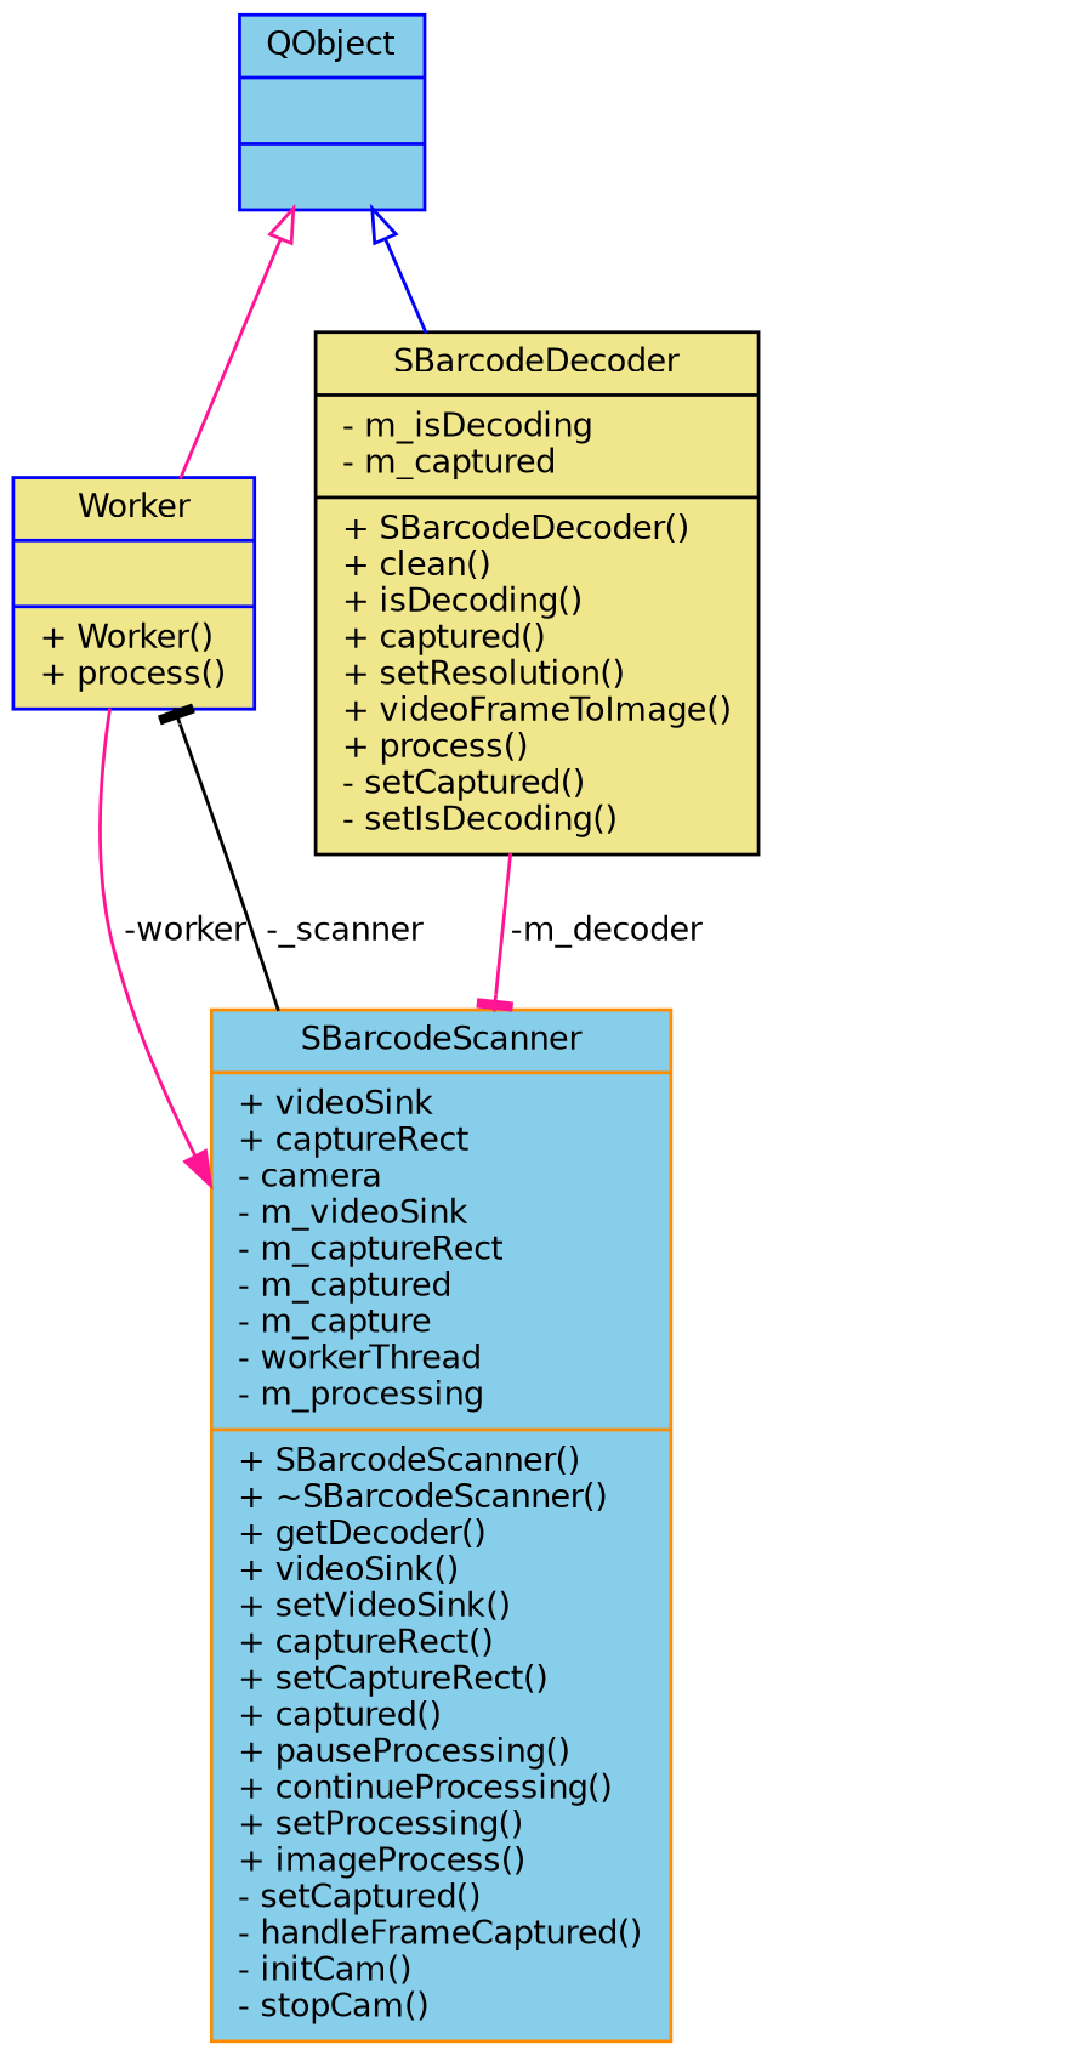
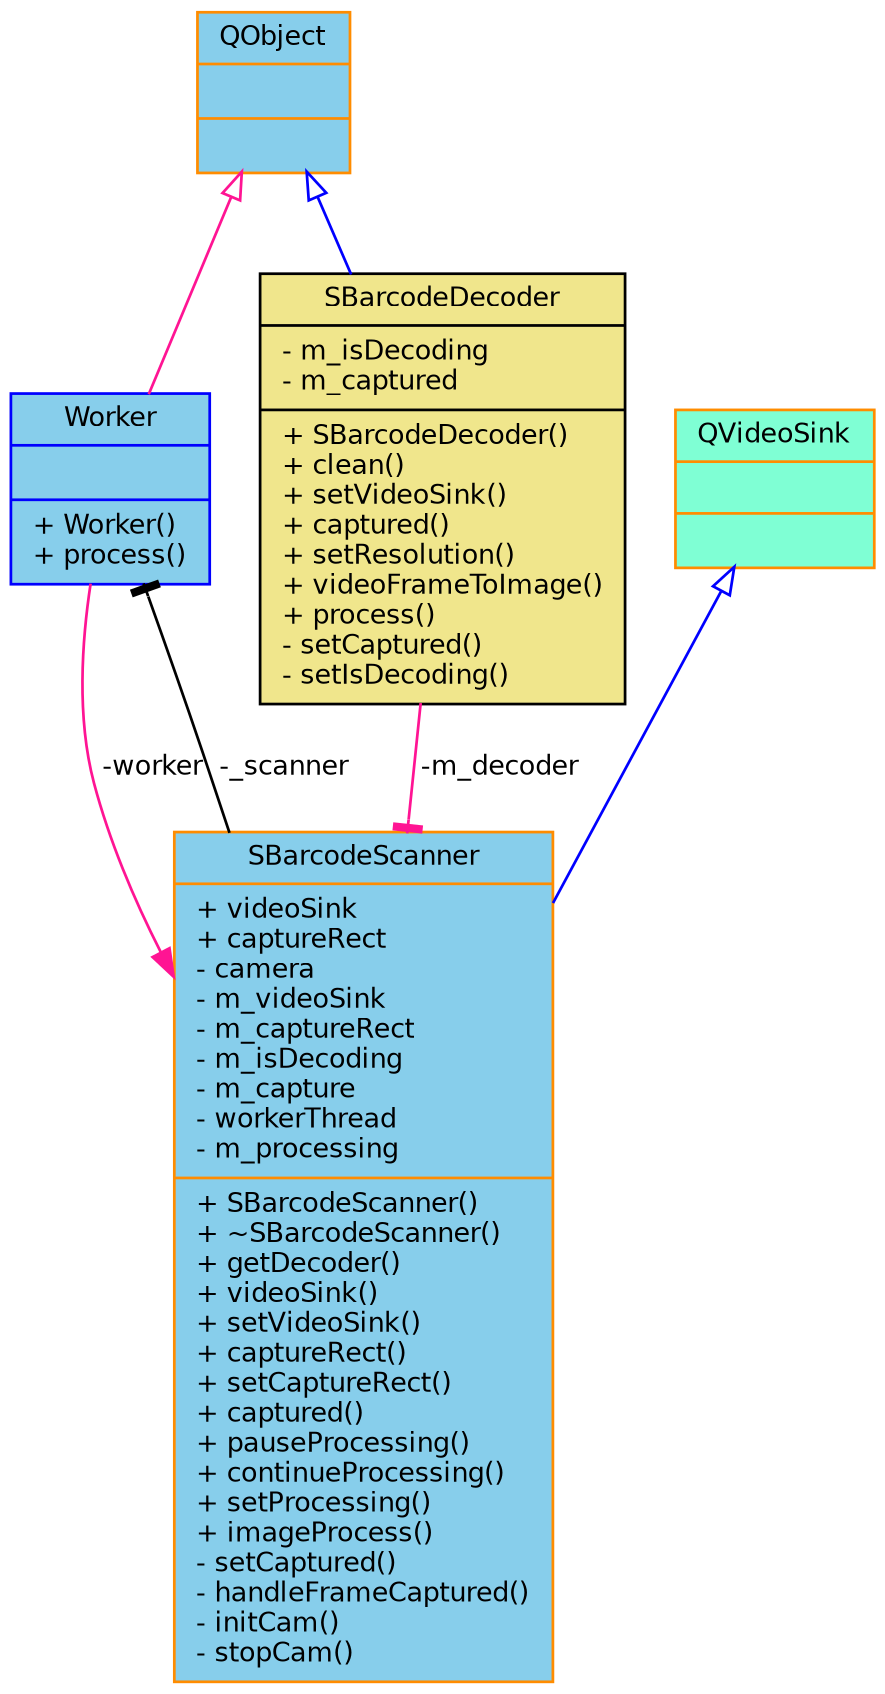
  digraph {
    node [color=blue fillcolor=khaki fontname=Helvetica fontsize=10 shape=record style=filled]
    edge [color=deeppink fontname=Helvetica fontsize=10 labelfontname=Helvetica labelfontsize=10 style=solid]
-   n1 [fontcolor=black height=0.2 label="{Worker\n||+ Worker()\l+ process()\l}" width=0.4]
-   n2 [color=darkorange fillcolor=skyblue height=0.2 label="{SBarcodeScanner\n|+ videoSink\l+ captureRect\l- camera\l- m_videoSink\l- m_captureRect\l- m_captured\l- m_capture\l- workerThread\l- m_processing\l|+ SBarcodeScanner()\l+ ~SBarcodeScanner()\l+ getDecoder()\l+ videoSink()\l+ setVideoSink()\l+ captureRect()\l+ setCaptureRect()\l+ captured()\l+ pauseProcessing()\l+ continueProcessing()\l+ setProcessing()\l+ imageProcess()\l- setCaptured()\l- handleFrameCaptured()\l- initCam()\l- stopCam()\l}" width=0.4]
-   n3 [fillcolor=skyblue height=0.2 label="{QObject\n||}" width=0.4]
-   n4 [color=black height=0.2 label="{SBarcodeDecoder\n|- m_isDecoding\l- m_captured\l|+ SBarcodeDecoder()\l+ clean()\l+ isDecoding()\l+ captured()\l+ setResolution()\l+ videoFrameToImage()\l+ process()\l- setCaptured()\l- setIsDecoding()\l}" width=0.4]
+   n1 [fillcolor=skyblue fontcolor=black height=0.2 label="{Worker\n||+ Worker()\l+ process()\l}" width=0.4]
+   n2 [color=darkorange fillcolor=skyblue height=0.2 label="{SBarcodeScanner\n|+ videoSink\l+ captureRect\l- camera\l- m_videoSink\l- m_captureRect\l- m_isDecoding\l- m_capture\l- workerThread\l- m_processing\l|+ SBarcodeScanner()\l+ ~SBarcodeScanner()\l+ getDecoder()\l+ videoSink()\l+ setVideoSink()\l+ captureRect()\l+ setCaptureRect()\l+ captured()\l+ pauseProcessing()\l+ continueProcessing()\l+ setProcessing()\l+ imageProcess()\l- setCaptured()\l- handleFrameCaptured()\l- initCam()\l- stopCam()\l}" width=0.4]
+   n3 [color=darkorange fillcolor=skyblue height=0.2 label="{QObject\n||}" width=0.4]
+   n4 [color=black height=0.2 label="{SBarcodeDecoder\n|- m_isDecoding\l- m_captured\l|+ SBarcodeDecoder()\l+ clean()\l+ setVideoSink()\l+ captured()\l+ setResolution()\l+ videoFrameToImage()\l+ process()\l- setCaptured()\l- setIsDecoding()\l}" width=0.4]
+   n5 [color=darkorange fillcolor=aquamarine height=0.2 label="{QVideoSink\n||}" width=0.4]
    n1 -> n2 [arrowhead=normal label=" -worker"]
    n2 -> n1 [arrowhead=tee color=black label=" -_scanner"]
    n3 -> n1 [arrowtail=onormal dir=back]
    n3 -> n4 [arrowtail=onormal color=blue dir=back]
    n4 -> n2 [arrowhead=tee label=" -m_decoder"]
+   n5 -> n2 [arrowtail=onormal color=blue dir=back]
  }
